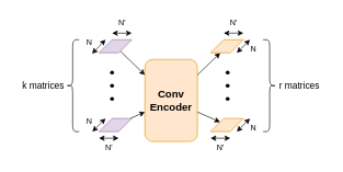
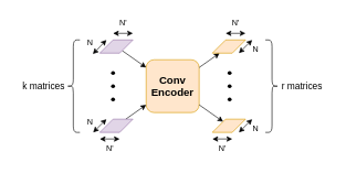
  <mxCell id="0" />
  <mxCell id="1" parent="0" />
  <mxCell id="2" value="" style="rounded=0;whiteSpace=wrap;html=1;strokeColor=none;" parent="1" vertex="1"><mxGeometry x="20" width="480" height="220" as="geometry" y="20" /></mxCell>
  <mxCell id="3" value="" style="endArrow=classic;html=1;rounded=0;" parent="1" source="22" target="4" edge="1"><mxGeometry width="50" height="50" relative="1" as="geometry"><mxPoint x="196" y="75" as="sourcePoint" /><mxPoint x="366" y="28" as="targetPoint" /></mxGeometry></mxCell>
- <mxCell id="4" value="&lt;b&gt;&lt;font style=&quot;font-size: 16px;&quot;&gt;Conv&lt;br&gt;Encoder&lt;/font&gt;&lt;/b&gt;" style="rounded=1;whiteSpace=wrap;html=1;fillColor=#ffe6cc;strokeColor=#d79b00;" parent="1" vertex="1"><mxGeometry x="220" y="90" width="80" height="125" as="geometry" /></mxCell>
+ <mxCell id="4" value="&lt;b&gt;&lt;font style=&quot;font-size: 16px;&quot;&gt;Conv&lt;br&gt;Encoder&lt;/font&gt;&lt;/b&gt;" style="rounded=1;whiteSpace=wrap;html=1;fillColor=#ffe6cc;strokeColor=#d79b00;" parent="1" vertex="1"><mxGeometry x="220" y="90" width="80" height="80" as="geometry" /></mxCell>
  <mxCell id="5" value="&lt;font style=&quot;font-size: 14px;&quot;&gt;k matrices&lt;/font&gt;" style="text;html=1;align=center;verticalAlign=middle;resizable=0;points=[];autosize=1;strokeColor=none;fillColor=none;" parent="1" vertex="1"><mxGeometry x="20" y="115" width="90" height="30" as="geometry" /></mxCell>
  <mxCell id="6" value="" style="endArrow=classic;html=1;rounded=0;" parent="1" source="4" target="40" edge="1"><mxGeometry width="50" height="50" relative="1" as="geometry"><mxPoint x="176" y="110" as="sourcePoint" /><mxPoint x="336" y="86.25" as="targetPoint" /></mxGeometry></mxCell>
  <mxCell id="7" value="" style="endArrow=classic;html=1;rounded=0;" parent="1" source="4" target="33" edge="1"><mxGeometry width="50" height="50" relative="1" as="geometry"><mxPoint x="316" y="161" as="sourcePoint" /><mxPoint x="336" y="173.75" as="targetPoint" /></mxGeometry></mxCell>
  <mxCell id="8" value="&lt;font style=&quot;font-size: 14px;&quot;&gt;r matrices&lt;/font&gt;" style="text;html=1;align=center;verticalAlign=middle;resizable=0;points=[];autosize=1;strokeColor=none;fillColor=none;" parent="1" vertex="1"><mxGeometry x="415" y="115" width="80" height="30" as="geometry" /></mxCell>
  <mxCell id="9" value="" style="group" parent="1" vertex="1" connectable="0"><mxGeometry x="160" y="100" width="20" height="60" as="geometry" /></mxCell>
  <mxCell id="10" value="" style="shape=waypoint;sketch=0;fillStyle=solid;size=6;pointerEvents=1;points=[];fillColor=none;resizable=0;rotatable=0;perimeter=centerPerimeter;snapToPoint=1;" parent="9" vertex="1"><mxGeometry width="20" height="20" as="geometry" /></mxCell>
  <mxCell id="11" value="" style="shape=waypoint;sketch=0;fillStyle=solid;size=6;pointerEvents=1;points=[];fillColor=none;resizable=0;rotatable=0;perimeter=centerPerimeter;snapToPoint=1;" parent="9" vertex="1"><mxGeometry y="20" width="20" height="20" as="geometry" /></mxCell>
  <mxCell id="12" value="" style="shape=waypoint;sketch=0;fillStyle=solid;size=6;pointerEvents=1;points=[];fillColor=none;resizable=0;rotatable=0;perimeter=centerPerimeter;snapToPoint=1;" parent="9" vertex="1"><mxGeometry y="40" width="20" height="20" as="geometry" /></mxCell>
  <mxCell id="13" value="" style="group" parent="1" vertex="1" connectable="0"><mxGeometry x="336" y="100" width="20" height="60" as="geometry" /></mxCell>
  <mxCell id="14" value="" style="shape=waypoint;sketch=0;fillStyle=solid;size=6;pointerEvents=1;points=[];fillColor=none;resizable=0;rotatable=0;perimeter=centerPerimeter;snapToPoint=1;" parent="13" vertex="1"><mxGeometry width="20" height="20" as="geometry" /></mxCell>
  <mxCell id="15" value="" style="shape=waypoint;sketch=0;fillStyle=solid;size=6;pointerEvents=1;points=[];fillColor=none;resizable=0;rotatable=0;perimeter=centerPerimeter;snapToPoint=1;" parent="13" vertex="1"><mxGeometry y="20" width="20" height="20" as="geometry" /></mxCell>
  <mxCell id="16" value="" style="shape=waypoint;sketch=0;fillStyle=solid;size=6;pointerEvents=1;points=[];fillColor=none;resizable=0;rotatable=0;perimeter=centerPerimeter;snapToPoint=1;" parent="13" vertex="1"><mxGeometry y="40" width="20" height="20" as="geometry" /></mxCell>
  <mxCell id="17" value="" style="shape=curlyBracket;whiteSpace=wrap;html=1;rounded=1;labelPosition=left;verticalLabelPosition=middle;align=right;verticalAlign=middle;" parent="1" vertex="1"><mxGeometry x="100" y="60" width="20" height="140" as="geometry" /></mxCell>
  <mxCell id="18" value="" style="shape=curlyBracket;whiteSpace=wrap;html=1;rounded=1;flipH=1;labelPosition=right;verticalLabelPosition=middle;align=left;verticalAlign=middle;" parent="1" vertex="1"><mxGeometry x="400" y="60" width="20" height="140" as="geometry" /></mxCell>
  <mxCell id="19" value="" style="group" parent="1" vertex="1" connectable="0"><mxGeometry x="120" width="80" height="60" as="geometry" y="20" /></mxCell>
  <mxCell id="20" value="" style="endArrow=classic;startArrow=classic;html=1;rounded=0;entryX=0.652;entryY=1.046;entryDx=0;entryDy=0;entryPerimeter=0;" parent="19" target="21" edge="1"><mxGeometry width="50" height="50" relative="1" as="geometry"><mxPoint x="40" y="40" as="sourcePoint" /><mxPoint x="20" y="70" as="targetPoint" /></mxGeometry></mxCell>
  <mxCell id="21" value="N" style="text;html=1;align=center;verticalAlign=middle;resizable=0;points=[];autosize=1;strokeColor=none;fillColor=none;" parent="19" vertex="1"><mxGeometry y="30" width="30" height="30" as="geometry" /></mxCell>
  <mxCell id="22" value="" style="shape=parallelogram;perimeter=parallelogramPerimeter;whiteSpace=wrap;html=1;fixedSize=1;fillColor=#e1d5e7;strokeColor=#9673a6;" parent="19" vertex="1"><mxGeometry x="30" y="40" width="50" height="20" as="geometry" /></mxCell>
  <mxCell id="23" value="" style="endArrow=classic;startArrow=classic;html=1;rounded=0;" parent="19" edge="1"><mxGeometry width="50" height="50" relative="1" as="geometry"><mxPoint x="80" y="30" as="sourcePoint" /><mxPoint x="50" y="30" as="targetPoint" /></mxGeometry></mxCell>
  <mxCell id="24" value="N'" style="text;html=1;align=center;verticalAlign=middle;resizable=0;points=[];autosize=1;strokeColor=none;fillColor=none;" parent="19" vertex="1"><mxGeometry x="50" width="30" height="30" as="geometry" /></mxCell>
  <mxCell id="25" value="" style="endArrow=classic;html=1;rounded=0;" parent="1" source="28" target="4" edge="1"><mxGeometry width="50" height="50" relative="1" as="geometry"><mxPoint x="250" y="280" as="sourcePoint" /><mxPoint x="300" y="230" as="targetPoint" /></mxGeometry></mxCell>
  <mxCell id="26" value="" style="endArrow=classic;startArrow=classic;html=1;rounded=0;" parent="1" edge="1"><mxGeometry width="50" height="50" relative="1" as="geometry"><mxPoint x="160" y="180" as="sourcePoint" /><mxPoint x="140" y="200" as="targetPoint" /></mxGeometry></mxCell>
  <mxCell id="27" value="N" style="text;html=1;align=center;verticalAlign=middle;resizable=0;points=[];autosize=1;strokeColor=none;fillColor=none;" parent="1" vertex="1"><mxGeometry x="120" y="170" width="30" height="30" as="geometry" /></mxCell>
  <mxCell id="28" value="" style="shape=parallelogram;perimeter=parallelogramPerimeter;whiteSpace=wrap;html=1;fixedSize=1;fillColor=#e1d5e7;strokeColor=#9673a6;" parent="1" vertex="1"><mxGeometry x="150" y="180" width="50" height="20" as="geometry" /></mxCell>
  <mxCell id="29" value="" style="endArrow=classic;startArrow=classic;html=1;rounded=0;" parent="1" edge="1"><mxGeometry width="50" height="50" relative="1" as="geometry"><mxPoint x="180" y="210" as="sourcePoint" /><mxPoint x="150" y="210" as="targetPoint" /></mxGeometry></mxCell>
  <mxCell id="30" value="N'" style="text;html=1;align=center;verticalAlign=middle;resizable=0;points=[];autosize=1;strokeColor=none;fillColor=none;" parent="1" vertex="1"><mxGeometry x="150" y="210" width="30" height="30" as="geometry" /></mxCell>
  <mxCell id="31" value="" style="group" parent="1" vertex="1" connectable="0"><mxGeometry x="320" y="180" width="80" height="60" as="geometry" /></mxCell>
  <mxCell id="32" value="" style="endArrow=classic;startArrow=classic;html=1;rounded=0;" parent="31" edge="1"><mxGeometry width="50" height="50" relative="1" as="geometry"><mxPoint x="60" as="sourcePoint" /><mxPoint x="40" y="20" as="targetPoint" /></mxGeometry></mxCell>
  <mxCell id="33" value="" style="shape=parallelogram;perimeter=parallelogramPerimeter;whiteSpace=wrap;html=1;fixedSize=1;fillColor=#ffe6cc;strokeColor=#d79b00;" parent="31" vertex="1"><mxGeometry width="50" height="20" as="geometry" /></mxCell>
  <mxCell id="34" value="" style="endArrow=classic;startArrow=classic;html=1;rounded=0;" parent="31" edge="1"><mxGeometry width="50" height="50" relative="1" as="geometry"><mxPoint x="30" y="30" as="sourcePoint" /><mxPoint y="30" as="targetPoint" /></mxGeometry></mxCell>
  <mxCell id="35" value="N'" style="text;html=1;align=center;verticalAlign=middle;resizable=0;points=[];autosize=1;strokeColor=none;fillColor=none;" parent="31" vertex="1"><mxGeometry y="30" width="30" height="30" as="geometry" /></mxCell>
  <mxCell id="36" value="N" style="text;html=1;align=center;verticalAlign=middle;resizable=0;points=[];autosize=1;strokeColor=none;fillColor=none;" parent="31" vertex="1"><mxGeometry x="50" width="30" height="30" as="geometry" /></mxCell>
  <mxCell id="37" value="" style="group" parent="1" vertex="1" connectable="0"><mxGeometry x="320" width="80" height="70" as="geometry" y="20" /></mxCell>
  <mxCell id="38" value="" style="endArrow=classic;startArrow=classic;html=1;rounded=0;" parent="37" edge="1"><mxGeometry width="50" height="50" relative="1" as="geometry"><mxPoint x="60" y="40" as="sourcePoint" /><mxPoint x="40" y="60" as="targetPoint" /></mxGeometry></mxCell>
  <mxCell id="39" value="N" style="text;html=1;align=center;verticalAlign=middle;resizable=0;points=[];autosize=1;strokeColor=none;fillColor=none;" parent="37" vertex="1"><mxGeometry x="50" y="40" width="30" height="30" as="geometry" /></mxCell>
  <mxCell id="40" value="" style="shape=parallelogram;perimeter=parallelogramPerimeter;whiteSpace=wrap;html=1;fixedSize=1;fillColor=#ffe6cc;strokeColor=#d79b00;" parent="37" vertex="1"><mxGeometry y="40" width="50" height="20" as="geometry" /></mxCell>
  <mxCell id="41" value="" style="endArrow=classic;startArrow=classic;html=1;rounded=0;" parent="37" edge="1"><mxGeometry width="50" height="50" relative="1" as="geometry"><mxPoint x="50" y="30" as="sourcePoint" /><mxPoint x="20" y="30" as="targetPoint" /></mxGeometry></mxCell>
  <mxCell id="42" value="N'" style="text;html=1;align=center;verticalAlign=middle;resizable=0;points=[];autosize=1;strokeColor=none;fillColor=none;" parent="37" vertex="1"><mxGeometry x="20" width="30" height="30" as="geometry" /></mxCell>
